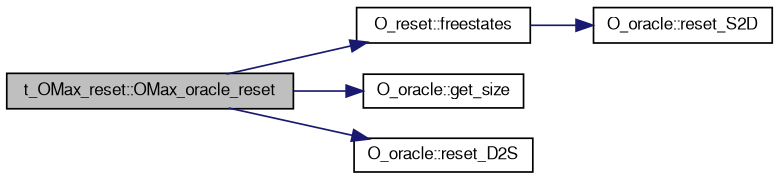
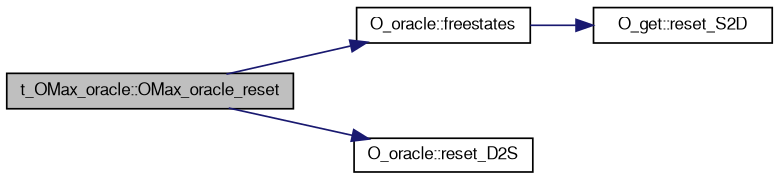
  digraph {
    rankdir=LR
    node [color=black fontname=FreeSans fontsize=10 shape=record]
    edge [color=midnightblue fontname=FreeSans fontsize=10 labelfontname=FreeSans labelfontsize=10 style=solid]
-   n1 [fillcolor=grey75 fontcolor=black height=0.2 label="t_OMax_reset::OMax_oracle_reset" style=filled width=0.4]
-   n2 [height=0.2 label="O_reset::freestates" width=0.4]
-   n3 [height=0.2 label="O_oracle::get_size" width=0.4]
+   n1 [fillcolor=grey75 fontcolor=black height=0.2 label="t_OMax_oracle::OMax_oracle_reset" style=filled width=0.4]
+   n2 [height=0.2 label="O_oracle::freestates" width=0.4]
    n4 [height=0.2 label="O_oracle::reset_D2S" width=0.4]
-   n5 [height=0.2 label="O_oracle::reset_S2D" width=0.4]
+   n5 [height=0.2 label="O_get::reset_S2D" width=0.4]
    n1 -> n2
-   n1 -> n3
    n1 -> n4
    n2 -> n5
  }
